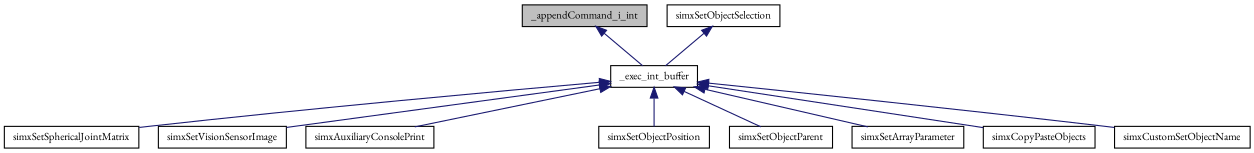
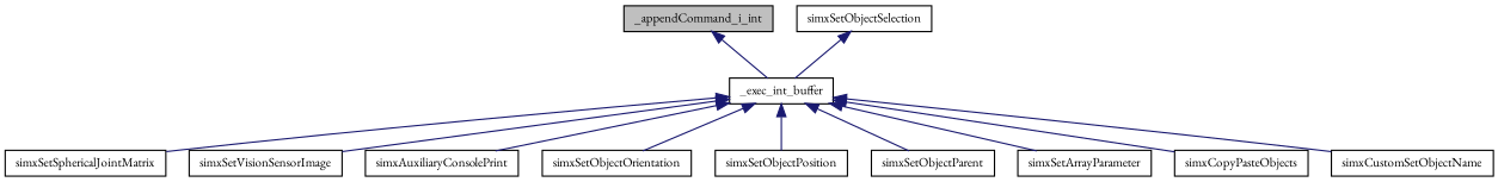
  digraph {
    fontname="EB Garamond"
    rankdir=TB
    node [color=black fillcolor=white fontname="EB Garamond" fontsize=10 shape=record style=filled]
    edge [color=midnightblue dir=back fontname="EB Garamond" fontsize=10 labelfontname=Helvetica labelfontsize=10 style=solid]
    n1 [fillcolor=grey75 fontcolor=black height=0.2 label=_appendCommand_i_int width=0.4]
    n2 [height=0.2 label=_exec_int_buffer width=0.4]
    n3 [height=0.2 label=simxSetSphericalJointMatrix width=0.4]
    n4 [height=0.2 label=simxSetVisionSensorImage width=0.4]
    n5 [height=0.2 label=simxAuxiliaryConsolePrint width=0.4]
+   n6 [height=0.2 label=simxSetObjectOrientation width=0.4]
    n7 [height=0.2 label=simxSetObjectPosition width=0.4]
    n8 [height=0.2 label=simxSetObjectParent width=0.4]
    n9 [height=0.2 label=simxSetArrayParameter width=0.4]
    n10 [height=0.2 label=simxCopyPasteObjects width=0.4]
    n11 [height=0.2 label=simxCustomSetObjectName width=0.4]
    n12 [height=0.2 label=simxSetObjectSelection width=0.4]
    n1 -> n2
    n2 -> n3
    n2 -> n4
    n2 -> n5
+   n2 -> n6
    n2 -> n7
    n2 -> n8
    n2 -> n9
    n2 -> n10
    n2 -> n11
    n12 -> n2
  }
